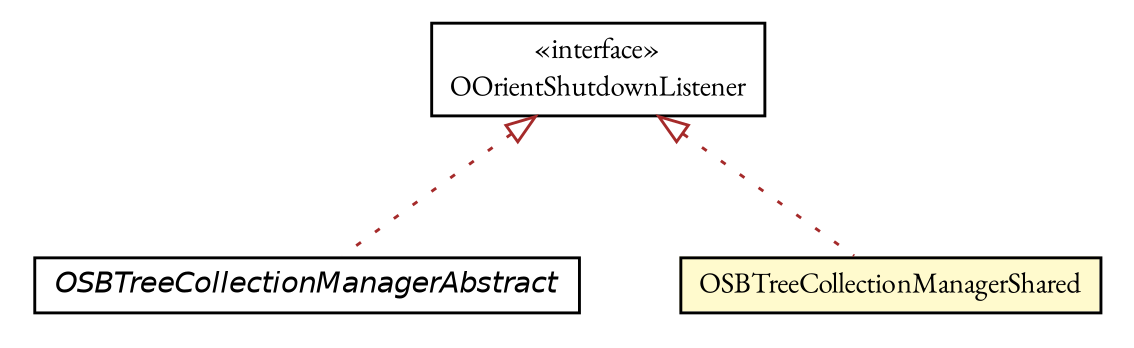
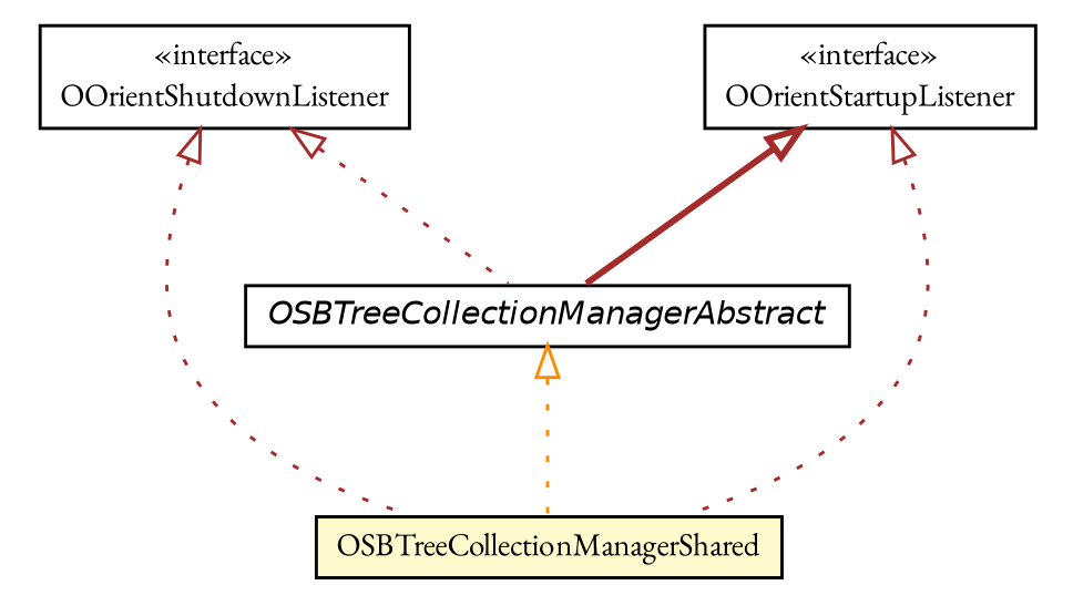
  digraph {
    fontname="EB Garamond"
    nodesep=0.25
    ranksep=0.5
    node [fontcolor=black fontname="EB Garamond" fontsize=10.0 shape=plaintext]
    edge [arrowtail=empty color=brown dir=back fontname="EB Garamond" fontsize=10 headport=p labelfontname=Helvetica labelfontsize=10 style=dotted tailport=p]
    n1 [label=<<table title="com.orientechnologies.orient.core.OOrientShutdownListener" border="0" cellborder="1" cellspacing="0" cellpadding="2" port="p" href="../../../../OOrientShutdownListener.html"> 		<tr><td><table border="0" cellspacing="0" cellpadding="1"> <tr><td align="center" balign="center"> &#171;interface&#187; </td></tr> <tr><td align="center" balign="center"> OOrientShutdownListener </td></tr> 		</table></td></tr> 		</table>>]
    n2 [label=<<table title="com.orientechnologies.orient.core.db.record.ridbag.sbtree.OSBTreeCollectionManagerAbstract" border="0" cellborder="1" cellspacing="0" cellpadding="2" port="p" href="./OSBTreeCollectionManagerAbstract.html"> 		<tr><td><table border="0" cellspacing="0" cellpadding="1"> <tr><td align="center" balign="center"><font face="Helvetica-Oblique"> OSBTreeCollectionManagerAbstract </font></td></tr> 		</table></td></tr> 		</table>>]
    n3 [label=<<table title="com.orientechnologies.orient.core.db.record.ridbag.sbtree.OSBTreeCollectionManagerShared" border="0" cellborder="1" cellspacing="0" cellpadding="2" port="p" bgcolor="lemonChiffon" href="./OSBTreeCollectionManagerShared.html"> 		<tr><td><table border="0" cellspacing="0" cellpadding="1"> <tr><td align="center" balign="center"> OSBTreeCollectionManagerShared </td></tr> 		</table></td></tr> 		</table>>]
+   n4 [label=<<table title="com.orientechnologies.orient.core.OOrientStartupListener" border="0" cellborder="1" cellspacing="0" cellpadding="2" port="p" href="../../../../OOrientStartupListener.html"> 		<tr><td><table border="0" cellspacing="0" cellpadding="1"> <tr><td align="center" balign="center"> &#171;interface&#187; </td></tr> <tr><td align="center" balign="center"> OOrientStartupListener </td></tr> 		</table></td></tr> 		</table>>]
    n1 -> n2
    n1 -> n3
+   n2 -> n3 [color=darkorange]
+   n4 -> n2 [style=bold]
+   n4 -> n3
  }
